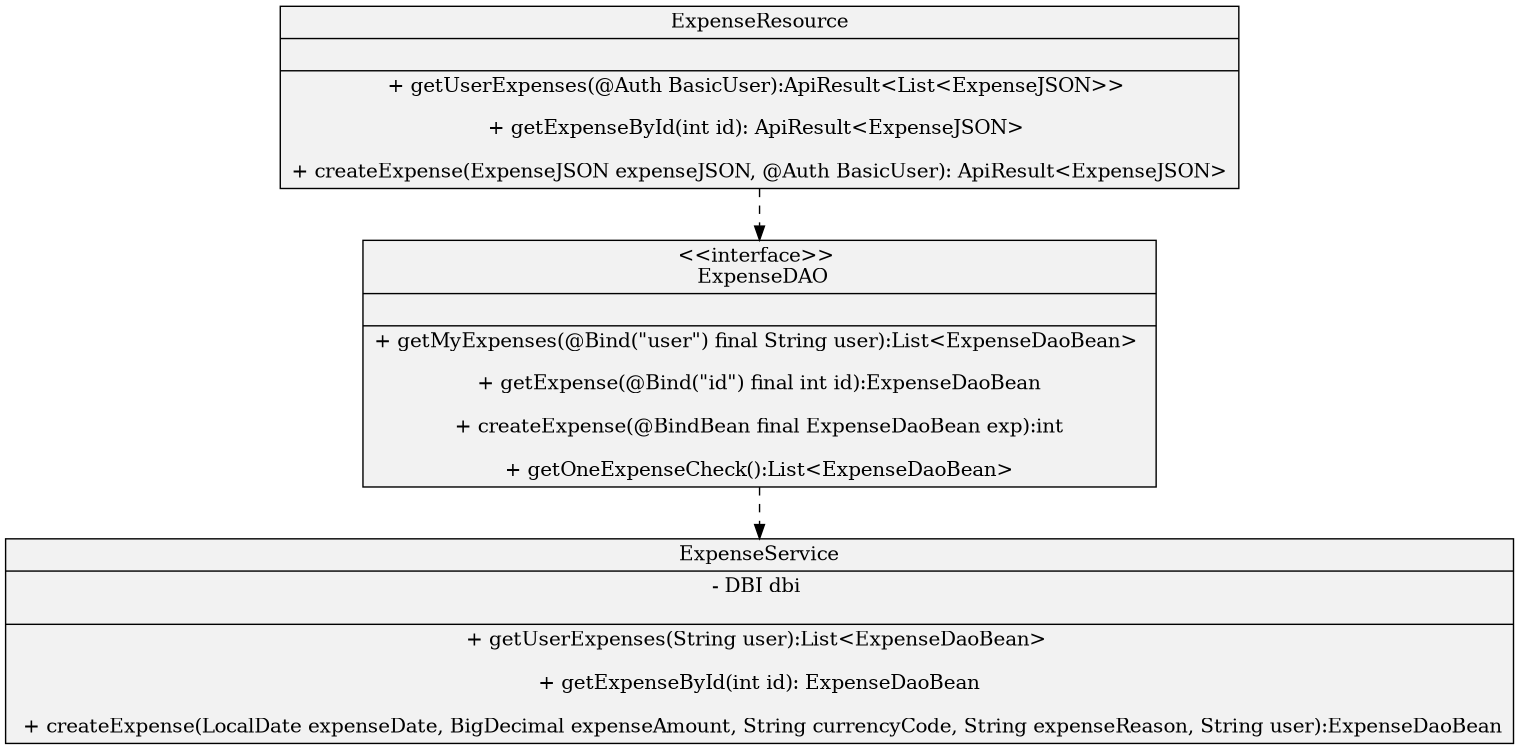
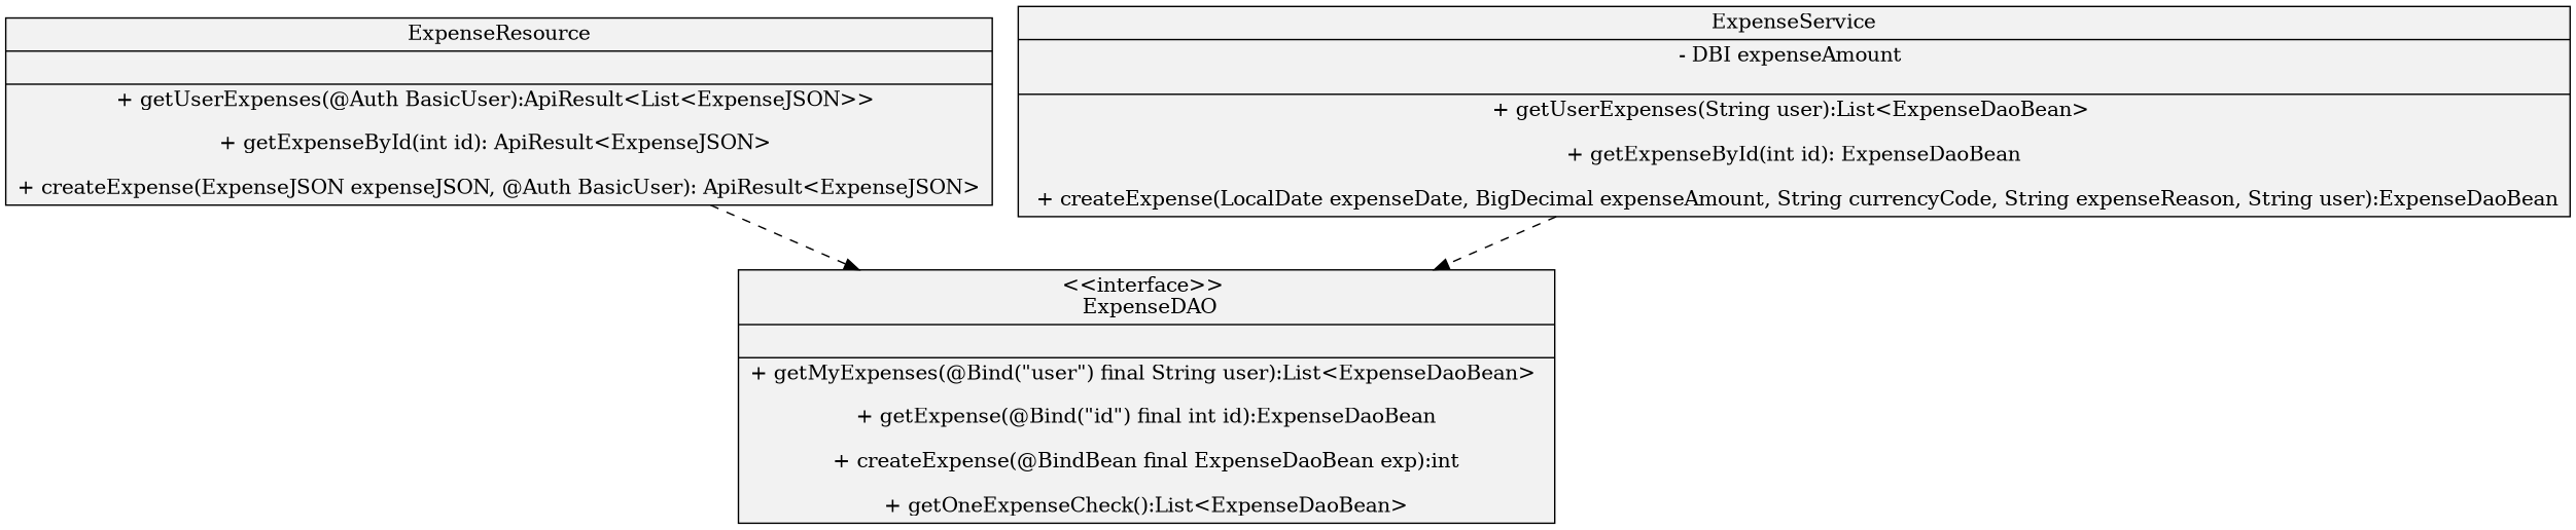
  digraph {
    node [fillcolor=gray95 shape=record style=filled]
    edge [arrowType=open style=dashed]
    n1 [label="{ExpenseResource||+ getUserExpenses(@Auth BasicUser):ApiResult\<List\<ExpenseJSON\>\> \n \n								+ getExpenseById(int id): ApiResult\<ExpenseJSON\> \n\n								+ createExpense(ExpenseJSON expenseJSON, @Auth BasicUser): ApiResult\<ExpenseJSON\> }"]
    n2 [label="{\<\<interface\>\> \n ExpenseDAO||+ getMyExpenses(@Bind(\"user\") final String user):List\<ExpenseDaoBean\> \n \n						   + getExpense(@Bind(\"id\") final int id):ExpenseDaoBean \n\n					       + createExpense(@BindBean final ExpenseDaoBean exp):int \n\n							+ getOneExpenseCheck():List\<ExpenseDaoBean\> }"]
-   n3 [label="{ExpenseService|- DBI dbi \n \n						  |+ getUserExpenses(String user):List\<ExpenseDaoBean\> \n\n						   + getExpenseById(int id): ExpenseDaoBean \n\n						   + createExpense(LocalDate expenseDate, BigDecimal expenseAmount, String currencyCode, String expenseReason, String user):ExpenseDaoBean }"]
+   n3 [label="{ExpenseService|- DBI expenseAmount \n \n						  |+ getUserExpenses(String user):List\<ExpenseDaoBean\> \n\n						   + getExpenseById(int id): ExpenseDaoBean \n\n						   + createExpense(LocalDate expenseDate, BigDecimal expenseAmount, String currencyCode, String expenseReason, String user):ExpenseDaoBean }"]
    n1 -> n2
-   n2 -> n3
+   n3 -> n2
  }
